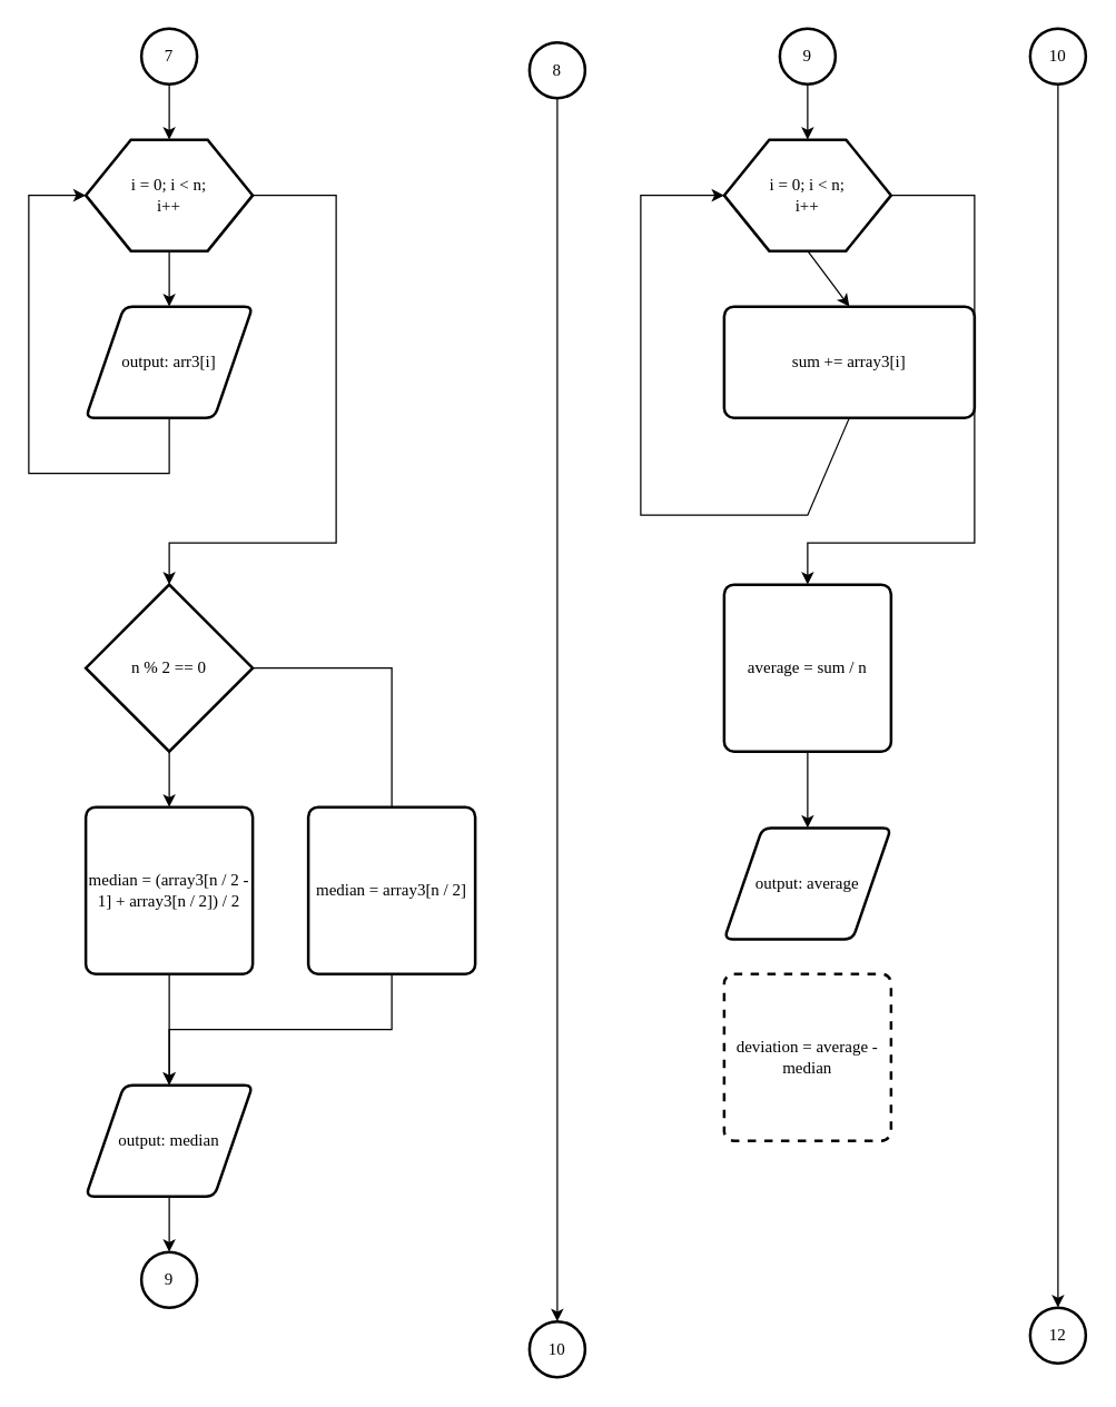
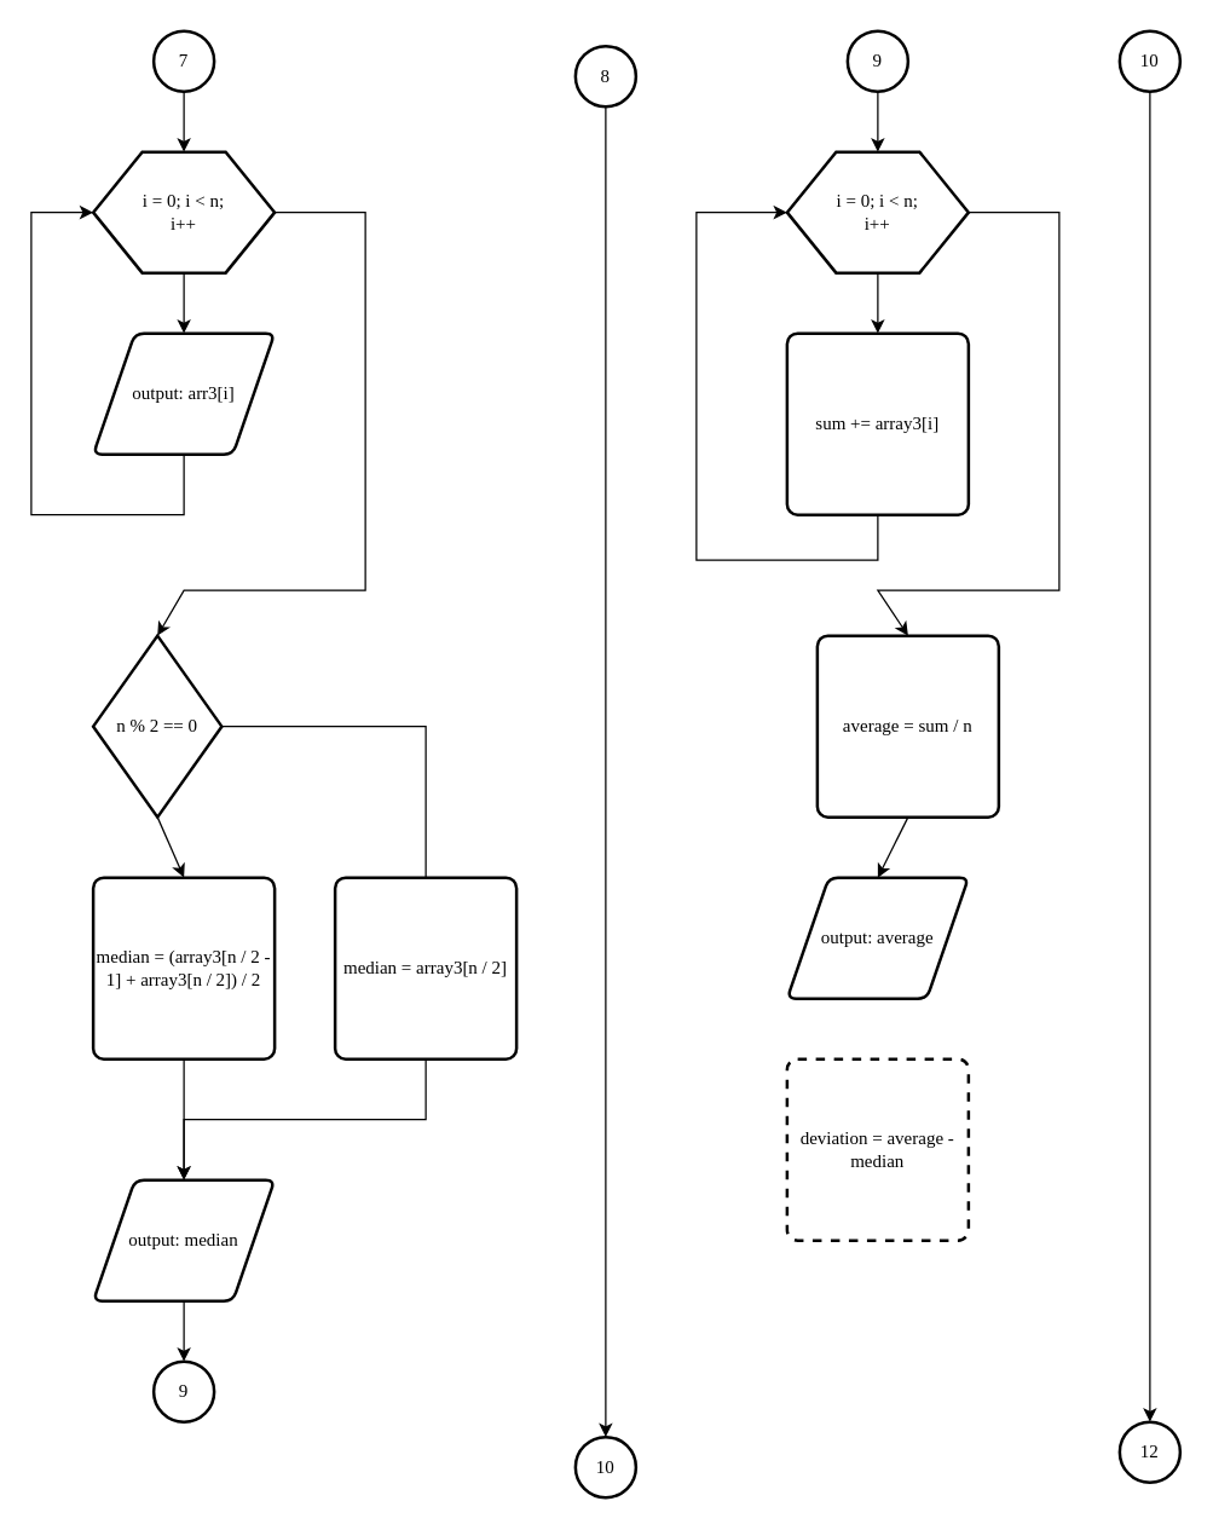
  <mxCell id="0" />
  <mxCell id="1" parent="0" />
  <mxCell id="2" value="" style="verticalLabelPosition=bottom;verticalAlign=top;html=1;shape=hexagon;perimeter=hexagonPerimeter2;arcSize=6;size=0.27;strokeWidth=2;fontFamily=Times New Roman;fontSize=12;" parent="1" vertex="1"><mxGeometry x="61" y="100" width="120" height="80" as="geometry" /></mxCell>
  <mxCell id="3" value="" style="endArrow=classic;html=1;rounded=0;exitX=0.5;exitY=1;exitDx=0;exitDy=0;entryX=0.5;entryY=0;entryDx=0;entryDy=0;fontFamily=Times New Roman;fontSize=12;" parent="1" source="2" target="37" edge="1"><mxGeometry width="50" height="50" relative="1" as="geometry"><mxPoint x="131" y="70" as="sourcePoint" /><mxPoint x="121" y="220" as="targetPoint" /></mxGeometry></mxCell>
  <mxCell id="4" value="" style="endArrow=classic;html=1;rounded=0;exitX=0.5;exitY=1;exitDx=0;exitDy=0;entryX=0;entryY=0.5;entryDx=0;entryDy=0;fontFamily=Times New Roman;fontSize=12;" parent="1" source="37" target="2" edge="1"><mxGeometry width="50" height="50" relative="1" as="geometry"><mxPoint x="121" y="340" as="sourcePoint" /><mxPoint x="131" y="230" as="targetPoint" /><Array as="points"><mxPoint x="121" y="340" /><mxPoint x="20" y="340" /><mxPoint x="20" y="140" /></Array></mxGeometry></mxCell>
  <mxCell id="5" value="" style="endArrow=classic;html=1;rounded=0;exitX=1;exitY=0.5;exitDx=0;exitDy=0;entryX=0.5;entryY=0;entryDx=0;entryDy=0;entryPerimeter=0;fontFamily=Times New Roman;fontSize=12;" parent="1" source="2" target="8" edge="1"><mxGeometry width="50" height="50" relative="1" as="geometry"><mxPoint x="131" y="190" as="sourcePoint" /><mxPoint x="151" y="410" as="targetPoint" /><Array as="points"><mxPoint x="241" y="140" /><mxPoint x="241" y="390" /><mxPoint x="121" y="390" /></Array></mxGeometry></mxCell>
  <mxCell id="6" value="7" style="strokeWidth=2;html=1;shape=mxgraph.flowchart.start_2;whiteSpace=wrap;fontFamily=Times New Roman;fontSize=12;" parent="1" vertex="1"><mxGeometry x="101" y="20" width="40" height="40" as="geometry" /></mxCell>
  <mxCell id="7" value="" style="endArrow=classic;html=1;rounded=0;exitX=0.5;exitY=1;exitDx=0;exitDy=0;entryX=0.5;entryY=0;entryDx=0;entryDy=0;exitPerimeter=0;fontFamily=Times New Roman;fontSize=12;" parent="1" source="6" target="2" edge="1"><mxGeometry width="50" height="50" relative="1" as="geometry"><mxPoint x="131" y="190" as="sourcePoint" /><mxPoint x="131" y="230" as="targetPoint" /></mxGeometry></mxCell>
- <mxCell id="8" value="n % 2 == 0" style="strokeWidth=2;html=1;shape=mxgraph.flowchart.decision;whiteSpace=wrap;fontFamily=Times New Roman;fontSize=12;" parent="1" vertex="1"><mxGeometry x="61" y="420" width="120" height="120" as="geometry" /></mxCell>
+ <mxCell id="8" value="n % 2 == 0" style="strokeWidth=2;html=1;shape=mxgraph.flowchart.decision;whiteSpace=wrap;fontFamily=Times New Roman;fontSize=12;" parent="1" vertex="1"><mxGeometry x="61" y="420" width="85" height="120" as="geometry" /></mxCell>
  <mxCell id="9" value="median = (array3[n / 2 - 1] + array3[n / 2]) / 2" style="rounded=1;whiteSpace=wrap;html=1;absoluteArcSize=1;arcSize=14;strokeWidth=2;fontFamily=Times New Roman;fontSize=12;" parent="1" vertex="1"><mxGeometry x="61" y="580" width="120" height="120" as="geometry" /></mxCell>
  <mxCell id="10" value="median = array3[n / 2]" style="rounded=1;whiteSpace=wrap;html=1;absoluteArcSize=1;arcSize=14;strokeWidth=2;fontFamily=Times New Roman;fontSize=12;" parent="1" vertex="1"><mxGeometry x="221" y="580" width="120" height="120" as="geometry" /></mxCell>
  <mxCell id="11" value="output: median" style="shape=parallelogram;html=1;strokeWidth=2;perimeter=parallelogramPerimeter;whiteSpace=wrap;rounded=1;arcSize=12;size=0.23;fontFamily=Times New Roman;fontSize=12;" parent="1" vertex="1"><mxGeometry x="61" y="780" width="120" height="80" as="geometry" /></mxCell>
  <mxCell id="12" value="" style="endArrow=classic;html=1;rounded=0;exitX=0.5;exitY=1;exitDx=0;exitDy=0;entryX=0.5;entryY=0;entryDx=0;entryDy=0;entryPerimeter=0;fontFamily=Times New Roman;fontSize=12;" parent="1" source="11" target="13" edge="1"><mxGeometry width="50" height="50" relative="1" as="geometry"><mxPoint x="281" y="640" as="sourcePoint" /><mxPoint x="331" y="590" as="targetPoint" /></mxGeometry></mxCell>
  <mxCell id="13" value="9" style="strokeWidth=2;html=1;shape=mxgraph.flowchart.start_2;whiteSpace=wrap;fontFamily=Times New Roman;fontSize=12;" parent="1" vertex="1"><mxGeometry x="101" y="900" width="40" height="40" as="geometry" /></mxCell>
  <mxCell id="14" value="" style="endArrow=classic;html=1;rounded=0;exitX=0.5;exitY=1;exitDx=0;exitDy=0;exitPerimeter=0;entryX=0.5;entryY=0;entryDx=0;entryDy=0;fontFamily=Times New Roman;fontSize=12;" parent="1" source="8" target="9" edge="1"><mxGeometry width="50" height="50" relative="1" as="geometry"><mxPoint x="1" y="620" as="sourcePoint" /><mxPoint x="51" y="570" as="targetPoint" /></mxGeometry></mxCell>
  <mxCell id="15" value="" style="endArrow=none;html=1;rounded=0;exitX=1;exitY=0.5;exitDx=0;exitDy=0;exitPerimeter=0;entryX=0.5;entryY=0;entryDx=0;entryDy=0;fontFamily=Times New Roman;fontSize=12;" parent="1" source="8" target="10" edge="1"><mxGeometry width="50" height="50" relative="1" as="geometry"><mxPoint x="131" y="550" as="sourcePoint" /><mxPoint x="131" y="590" as="targetPoint" /><Array as="points"><mxPoint x="281" y="480" /></Array></mxGeometry></mxCell>
  <mxCell id="16" value="" style="endArrow=classic;html=1;rounded=0;exitX=0.5;exitY=1;exitDx=0;exitDy=0;entryX=0.5;entryY=0;entryDx=0;entryDy=0;fontFamily=Times New Roman;fontSize=12;" parent="1" source="9" target="11" edge="1"><mxGeometry width="50" height="50" relative="1" as="geometry"><mxPoint x="1" y="620" as="sourcePoint" /><mxPoint x="51" y="570" as="targetPoint" /></mxGeometry></mxCell>
  <mxCell id="17" value="" style="endArrow=classic;html=1;rounded=0;exitX=0.5;exitY=1;exitDx=0;exitDy=0;entryX=0.5;entryY=0;entryDx=0;entryDy=0;fontFamily=Times New Roman;fontSize=12;" parent="1" source="10" target="11" edge="1"><mxGeometry width="50" height="50" relative="1" as="geometry"><mxPoint x="131" y="710" as="sourcePoint" /><mxPoint x="131" y="790" as="targetPoint" /><Array as="points"><mxPoint x="281" y="740" /><mxPoint x="121" y="740" /></Array></mxGeometry></mxCell>
  <mxCell id="18" value="" style="verticalLabelPosition=bottom;verticalAlign=top;html=1;shape=hexagon;perimeter=hexagonPerimeter2;arcSize=6;size=0.27;strokeWidth=2;fontFamily=Times New Roman;fontSize=12;" parent="1" vertex="1"><mxGeometry x="520" y="100" width="120" height="80" as="geometry" /></mxCell>
- <mxCell id="19" value="sum += array3[i]" style="rounded=1;whiteSpace=wrap;html=1;absoluteArcSize=1;arcSize=14;strokeWidth=2;fontFamily=Times New Roman;fontSize=12;" parent="1" vertex="1"><mxGeometry x="520" y="220" width="180" height="80" as="geometry" /></mxCell>
+ <mxCell id="19" value="sum += array3[i]" style="rounded=1;whiteSpace=wrap;html=1;absoluteArcSize=1;arcSize=14;strokeWidth=2;fontFamily=Times New Roman;fontSize=12;" parent="1" vertex="1"><mxGeometry x="520" y="220" width="120" height="120" as="geometry" /></mxCell>
  <mxCell id="20" value="" style="endArrow=classic;html=1;rounded=0;exitX=0.5;exitY=1;exitDx=0;exitDy=0;entryX=0.5;entryY=0;entryDx=0;entryDy=0;fontFamily=Times New Roman;fontSize=12;" parent="1" source="18" target="19" edge="1"><mxGeometry width="50" height="50" relative="1" as="geometry"><mxPoint x="590" y="70" as="sourcePoint" /><mxPoint x="590" y="110" as="targetPoint" /></mxGeometry></mxCell>
  <mxCell id="21" value="" style="endArrow=classic;html=1;rounded=0;exitX=0.5;exitY=1;exitDx=0;exitDy=0;entryX=0;entryY=0.5;entryDx=0;entryDy=0;fontFamily=Times New Roman;fontSize=12;" parent="1" source="19" target="18" edge="1"><mxGeometry width="50" height="50" relative="1" as="geometry"><mxPoint x="590" y="190" as="sourcePoint" /><mxPoint x="590" y="230" as="targetPoint" /><Array as="points"><mxPoint x="580" y="370" /><mxPoint x="460" y="370" /><mxPoint x="460" y="140" /></Array></mxGeometry></mxCell>
  <mxCell id="22" value="" style="endArrow=classic;html=1;rounded=0;exitX=1;exitY=0.5;exitDx=0;exitDy=0;entryX=0.5;entryY=0;entryDx=0;entryDy=0;fontFamily=Times New Roman;fontSize=12;" parent="1" source="18" target="25" edge="1"><mxGeometry width="50" height="50" relative="1" as="geometry"><mxPoint x="590" y="190" as="sourcePoint" /><mxPoint x="600" y="410" as="targetPoint" /><Array as="points"><mxPoint x="700" y="140" /><mxPoint x="700" y="390" /><mxPoint x="580" y="390" /></Array></mxGeometry></mxCell>
  <mxCell id="23" value="9" style="strokeWidth=2;html=1;shape=mxgraph.flowchart.start_2;whiteSpace=wrap;fontFamily=Times New Roman;fontSize=12;" parent="1" vertex="1"><mxGeometry x="560" y="20" width="40" height="40" as="geometry" /></mxCell>
  <mxCell id="24" value="" style="endArrow=classic;html=1;rounded=0;exitX=0.5;exitY=1;exitDx=0;exitDy=0;entryX=0.5;entryY=0;entryDx=0;entryDy=0;exitPerimeter=0;fontFamily=Times New Roman;fontSize=12;" parent="1" source="23" target="18" edge="1"><mxGeometry width="50" height="50" relative="1" as="geometry"><mxPoint x="590" y="190" as="sourcePoint" /><mxPoint x="590" y="230" as="targetPoint" /></mxGeometry></mxCell>
- <mxCell id="25" value="average = sum / n" style="rounded=1;whiteSpace=wrap;html=1;absoluteArcSize=1;arcSize=14;strokeWidth=2;fontFamily=Times New Roman;fontSize=12;" parent="1" vertex="1"><mxGeometry x="520" y="420" width="120" height="120" as="geometry" /></mxCell>
- <mxCell id="26" value="output: average" style="shape=parallelogram;html=1;strokeWidth=2;perimeter=parallelogramPerimeter;whiteSpace=wrap;rounded=1;arcSize=12;size=0.23;fontFamily=Times New Roman;fontSize=12;" parent="1" vertex="1"><mxGeometry x="520" y="595" width="120" height="80" as="geometry" /></mxCell>
+ <mxCell id="25" value="average = sum / n" style="rounded=1;whiteSpace=wrap;html=1;absoluteArcSize=1;arcSize=14;strokeWidth=2;fontFamily=Times New Roman;fontSize=12;" parent="1" vertex="1"><mxGeometry x="540" y="420" width="120" height="120" as="geometry" /></mxCell>
+ <mxCell id="26" value="output: average" style="shape=parallelogram;html=1;strokeWidth=2;perimeter=parallelogramPerimeter;whiteSpace=wrap;rounded=1;arcSize=12;size=0.23;fontFamily=Times New Roman;fontSize=12;" parent="1" vertex="1"><mxGeometry x="520" y="580" width="120" height="80" as="geometry" /></mxCell>
  <mxCell id="27" value="" style="endArrow=classic;html=1;rounded=0;entryX=0.5;entryY=0;entryDx=0;entryDy=0;exitX=0.5;exitY=1;exitDx=0;exitDy=0;fontFamily=Times New Roman;fontSize=12;" parent="1" source="25" target="26" edge="1"><mxGeometry width="50" height="50" relative="1" as="geometry"><mxPoint x="590" y="560" as="sourcePoint" /><mxPoint x="510" y="410" as="targetPoint" /></mxGeometry></mxCell>
  <mxCell id="28" value="deviation = average - median" style="rounded=1;whiteSpace=wrap;html=1;absoluteArcSize=1;arcSize=14;strokeWidth=2;fontFamily=Times New Roman;fontSize=12;dashed=1;" parent="1" vertex="1"><mxGeometry x="520" y="700" width="120" height="120" as="geometry" /></mxCell>
  <mxCell id="29" value="8" style="strokeWidth=2;html=1;shape=mxgraph.flowchart.start_2;whiteSpace=wrap;fontFamily=Times New Roman;fontSize=12;" parent="1" vertex="1"><mxGeometry x="380" y="30" width="40" height="40" as="geometry" /></mxCell>
  <mxCell id="30" value="10" style="strokeWidth=2;html=1;shape=mxgraph.flowchart.start_2;whiteSpace=wrap;fontFamily=Times New Roman;fontSize=12;" parent="1" vertex="1"><mxGeometry x="380" y="950" width="40" height="40" as="geometry" /></mxCell>
  <mxCell id="31" value="" style="endArrow=classic;html=1;rounded=0;exitX=0.5;exitY=1;exitDx=0;exitDy=0;exitPerimeter=0;entryX=0.5;entryY=0;entryDx=0;entryDy=0;entryPerimeter=0;fontFamily=Times New Roman;fontSize=12;" parent="1" source="29" target="30" edge="1"><mxGeometry width="50" height="50" relative="1" as="geometry"><mxPoint x="570" y="550" as="sourcePoint" /><mxPoint x="620" y="500" as="targetPoint" /></mxGeometry></mxCell>
  <mxCell id="32" value="10" style="strokeWidth=2;html=1;shape=mxgraph.flowchart.start_2;whiteSpace=wrap;fontFamily=Times New Roman;fontSize=12;" parent="1" vertex="1"><mxGeometry x="740" y="20" width="40" height="40" as="geometry" /></mxCell>
  <mxCell id="33" value="12" style="strokeWidth=2;html=1;shape=mxgraph.flowchart.start_2;whiteSpace=wrap;fontFamily=Times New Roman;fontSize=12;" parent="1" vertex="1"><mxGeometry x="740" y="940" width="40" height="40" as="geometry" /></mxCell>
  <mxCell id="34" value="" style="endArrow=classic;html=1;rounded=0;exitX=0.5;exitY=1;exitDx=0;exitDy=0;exitPerimeter=0;entryX=0.5;entryY=0;entryDx=0;entryDy=0;entryPerimeter=0;fontFamily=Times New Roman;fontSize=12;" parent="1" source="32" target="33" edge="1"><mxGeometry width="50" height="50" relative="1" as="geometry"><mxPoint x="930" y="540" as="sourcePoint" /><mxPoint x="980" y="490" as="targetPoint" /></mxGeometry></mxCell>
  <mxCell id="35" value="i = 0; i &amp;lt; n;&lt;div style=&quot;font-size: 12px;&quot;&gt;i++&lt;/div&gt;" style="text;html=1;align=center;verticalAlign=middle;whiteSpace=wrap;rounded=0;fontFamily=Times New Roman;fontSize=12;" parent="1" vertex="1"><mxGeometry x="61" y="100" width="120" height="80" as="geometry" /></mxCell>
  <mxCell id="36" value="i = 0; i &amp;lt; n;&lt;div style=&quot;font-size: 12px;&quot;&gt;i++&lt;/div&gt;" style="text;html=1;align=center;verticalAlign=middle;whiteSpace=wrap;rounded=0;fontFamily=Times New Roman;fontSize=12;" parent="1" vertex="1"><mxGeometry x="520" y="100" width="120" height="80" as="geometry" /></mxCell>
  <mxCell id="37" value="output: arr3[i]" style="shape=parallelogram;html=1;strokeWidth=2;perimeter=parallelogramPerimeter;whiteSpace=wrap;rounded=1;arcSize=12;size=0.23;fontFamily=Times New Roman;fontSize=12;" parent="1" vertex="1"><mxGeometry x="61" y="220" width="120" height="80" as="geometry" /></mxCell>
